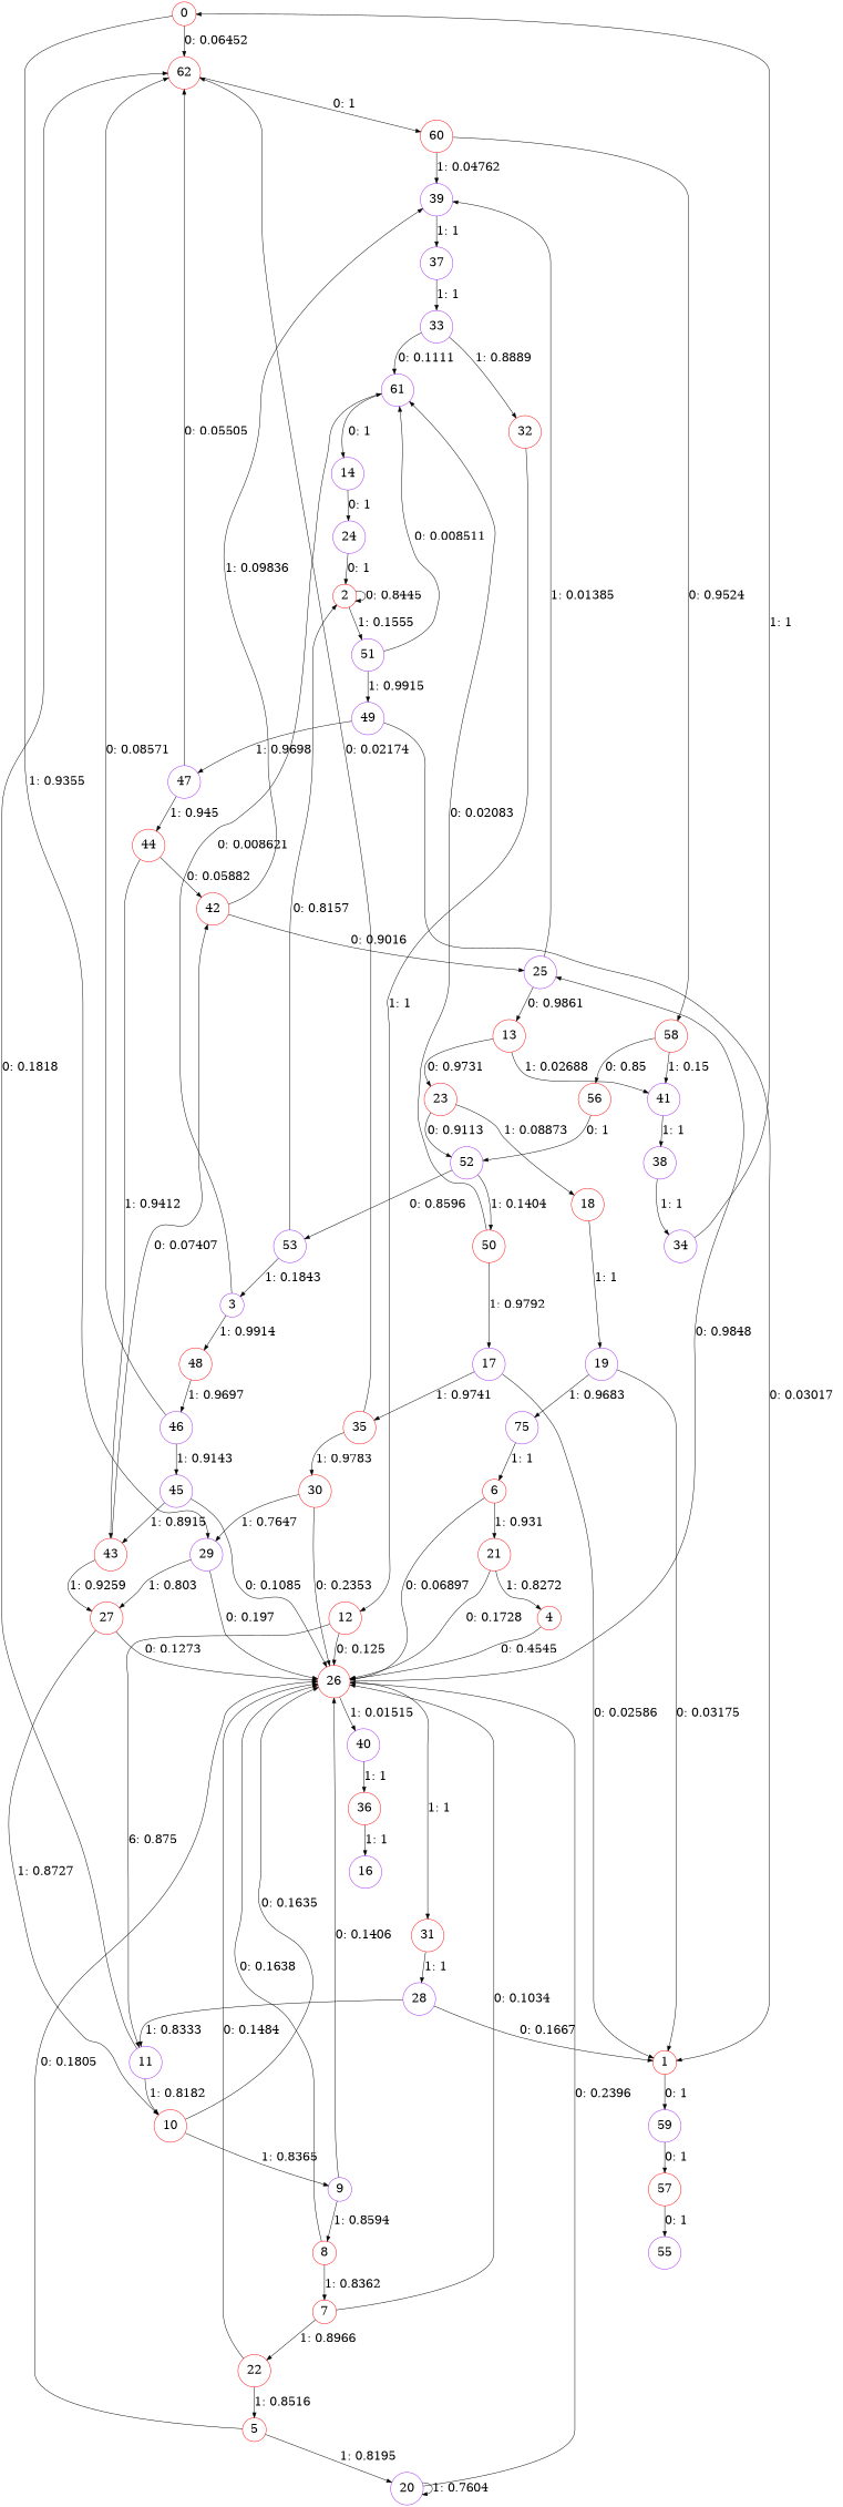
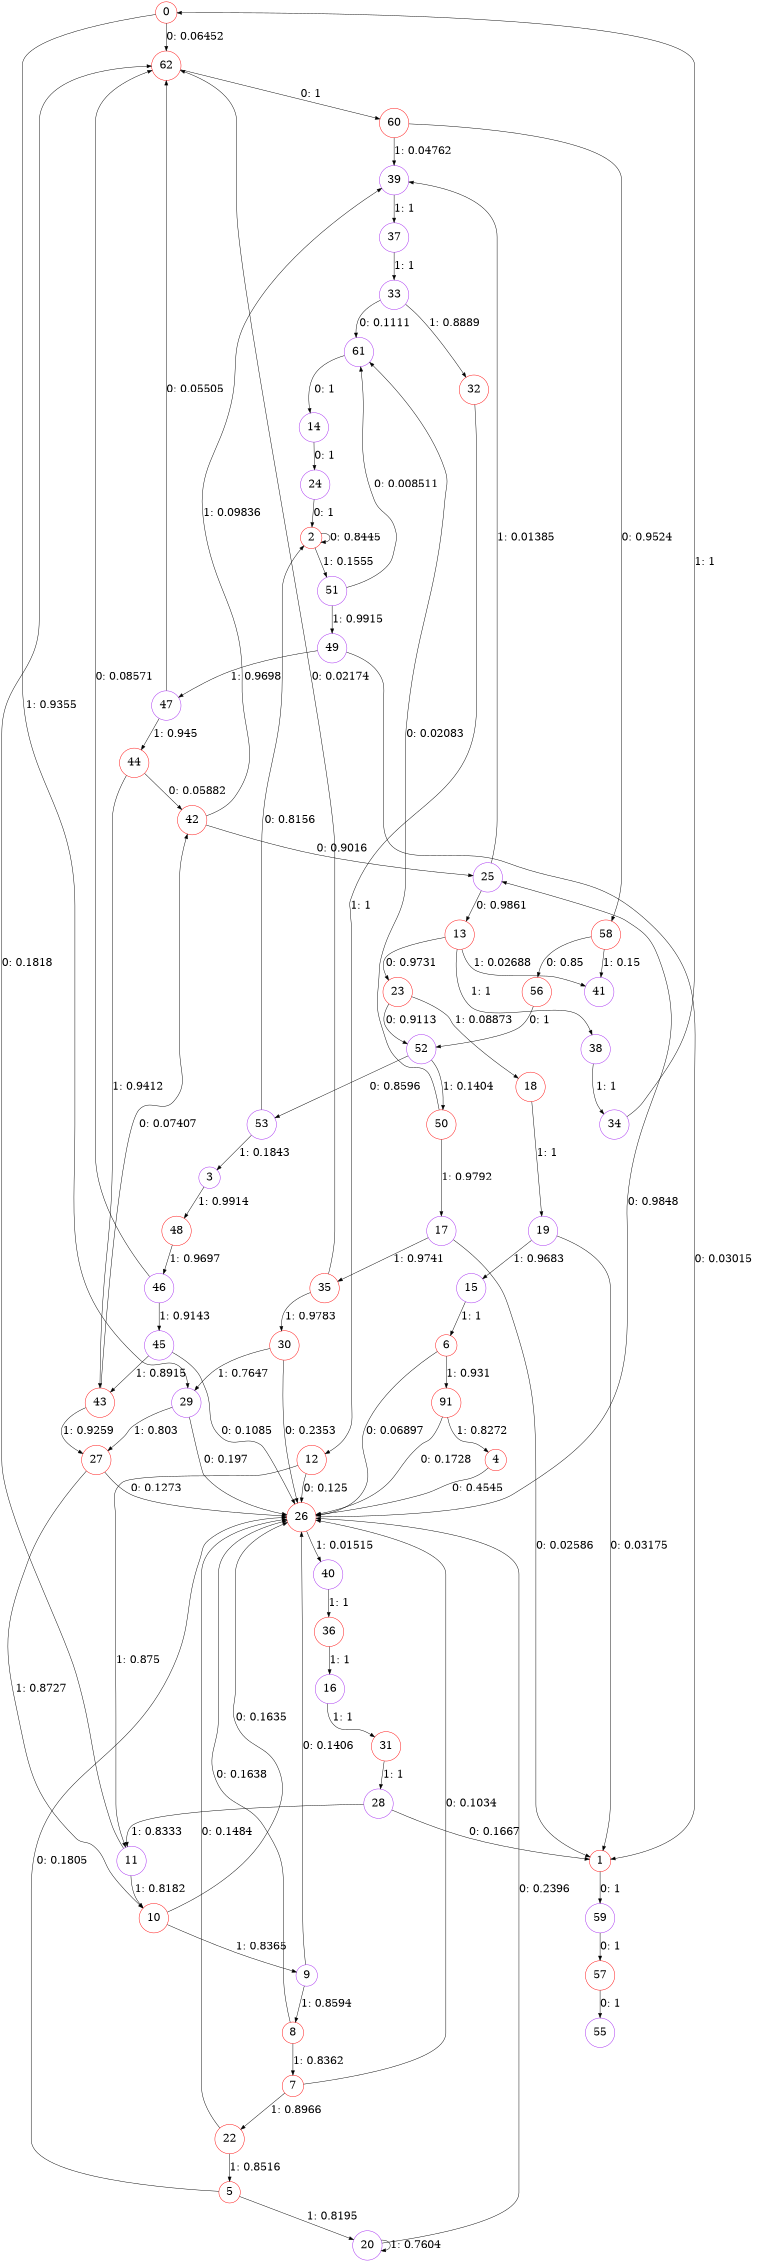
  digraph {
    node [color=red fontsize=24 shape=circle]
    edge [fontsize=24]
    0
    62
    29 [color=purple]
    60
    26
    27
    39 [color=purple]
    58
    25 [color=purple]
    40 [color=purple]
    10
    59 [color=purple]
    1
    57
    55 [color=purple]
    2
    51 [color=purple]
    61 [color=purple]
    49 [color=purple]
    14 [color=purple]
    47 [color=purple]
    3 [color=purple]
    48
    46 [color=purple]
    24 [color=purple]
    45 [color=purple]
    4
    9 [color=purple]
    13
    36
    8
    5
    20 [color=purple]
    6
-   21
+   21 [label=91]
    7
    22
    11 [color=purple]
    12
    23
    41 [color=purple]
    18
    52 [color=purple]
    38 [color=purple]
    19 [color=purple]
    50
    53 [color=purple]
    34 [color=purple]
-   15 [color=purple label=75]
+   15 [color=purple]
    16 [color=purple]
    31
    28 [color=purple]
    17 [color=purple]
    35
    30
    37 [color=purple]
    33 [color=purple]
    32
    42
    43
    44
    56
    0 -> 62 [label="0: 0.06452  "]
    0 -> 29 [label="1: 0.9355   "]
    62 -> 60 [label="0: 1        "]
    29 -> 26 [label="0: 0.197    "]
    29 -> 27 [label="1: 0.803    "]
    60 -> 39 [label="1: 0.04762  "]
    60 -> 58 [label="0: 0.9524   "]
    26 -> 25 [label="0: 0.9848   "]
    26 -> 40 [label="1: 0.01515  "]
    27 -> 26 [label="0: 0.1273   "]
    27 -> 10 [label="1: 0.8727   "]
    39 -> 37 [label="1: 1        "]
    58 -> 41 [label="1: 0.15     "]
    58 -> 56 [label="0: 0.85     "]
    25 -> 39 [label="1: 0.01385  "]
    25 -> 13 [label="0: 0.9861   "]
    40 -> 36 [label="1: 1        "]
    10 -> 26 [label="0: 0.1635   "]
    10 -> 9 [label="1: 0.8365   "]
    59 -> 57 [label="0: 1        "]
    1 -> 59 [label="0: 1        "]
    57 -> 55 [label="0: 1        "]
    2 -> 2 [label="0: 0.8445   "]
    2 -> 51 [label="1: 0.1555   "]
    51 -> 61 [label="0: 0.008511  "]
    51 -> 49 [label="1: 0.9915   "]
    61 -> 14 [label="0: 1        "]
-   49 -> 1 [label="0: 0.03017  "]
+   49 -> 1 [label="0: 0.03015  "]
    49 -> 47 [label="1: 0.9698   "]
    14 -> 24 [label="0: 1        "]
    47 -> 62 [label="0: 0.05505  "]
    47 -> 44 [label="1: 0.945    "]
-   3 -> 61 [label="0: 0.008621  "]
    3 -> 48 [label="1: 0.9914   "]
    48 -> 46 [label="1: 0.9697   "]
    46 -> 62 [label="0: 0.08571  "]
    46 -> 45 [label="1: 0.9143   "]
    24 -> 2 [label="0: 1        "]
    45 -> 26 [label="0: 0.1085   "]
    45 -> 43 [label="1: 0.8915   "]
    4 -> 26 [label="0: 0.4545   "]
    9 -> 26 [label="0: 0.1406   "]
    9 -> 8 [label="1: 0.8594   "]
    13 -> 23 [label="0: 0.9731   "]
    13 -> 41 [label="1: 0.02688  "]
    36 -> 16 [label="1: 1        "]
    8 -> 26 [label="0: 0.1638   "]
    8 -> 7 [label="1: 0.8362   "]
    5 -> 26 [label="0: 0.1805   "]
    5 -> 20 [label="1: 0.8195   "]
    20 -> 26 [label="0: 0.2396   "]
    20 -> 20 [label="1: 0.7604   "]
    6 -> 26 [label="0: 0.06897  "]
    6 -> 21 [label="1: 0.931    "]
    21 -> 26 [label="0: 0.1728   "]
    21 -> 4 [label="1: 0.8272   "]
    7 -> 26 [label="0: 0.1034   "]
    7 -> 22 [label="1: 0.8966   "]
    22 -> 26 [label="0: 0.1484   "]
    22 -> 5 [label="1: 0.8516   "]
    11 -> 62 [label="0: 0.1818   "]
    11 -> 10 [label="1: 0.8182   "]
    12 -> 26 [label="0: 0.125    "]
-   12 -> 11 [label="6: 0.875    "]
+   12 -> 11 [label="1: 0.875    "]
    23 -> 18 [label="1: 0.08873  "]
    23 -> 52 [label="0: 0.9113   "]
-   41 -> 38 [label="1: 1        "]
+   13 -> 38 [label="1: 1        "]
    18 -> 19 [label="1: 1        "]
    52 -> 50 [label="1: 0.1404   "]
    52 -> 53 [label="0: 0.8596   "]
    38 -> 34 [label="1: 1        "]
    19 -> 1 [label="0: 0.03175  "]
    19 -> 15 [label="1: 0.9683   "]
    50 -> 61 [label="0: 0.02083  "]
    50 -> 17 [label="1: 0.9792   "]
-   53 -> 2 [label="0: 0.8157   "]
+   53 -> 2 [label="0: 0.8156   "]
    53 -> 3 [label="1: 0.1843   "]
    34 -> 0 [label="1: 1        "]
    15 -> 6 [label="1: 1        "]
-   26 -> 31 [label="1: 1        "]
+   16 -> 31 [label="1: 1        "]
    31 -> 28 [label="1: 1        "]
    28 -> 1 [label="0: 0.1667   "]
    28 -> 11 [label="1: 0.8333   "]
    17 -> 1 [label="0: 0.02586  "]
    17 -> 35 [label="1: 0.9741   "]
    35 -> 62 [label="0: 0.02174  "]
    35 -> 30 [label="1: 0.9783   "]
    30 -> 29 [label="1: 0.7647   "]
    30 -> 26 [label="0: 0.2353   "]
    37 -> 33 [label="1: 1        "]
    33 -> 61 [label="0: 0.1111   "]
    33 -> 32 [label="1: 0.8889   "]
    32 -> 12 [label="1: 1        "]
    42 -> 39 [label="1: 0.09836  "]
    42 -> 25 [label="0: 0.9016   "]
    43 -> 27 [label="1: 0.9259   "]
    43 -> 42 [label="0: 0.07407  "]
    44 -> 42 [label="0: 0.05882  "]
    44 -> 43 [label="1: 0.9412   "]
    56 -> 52 [label="0: 1        "]
  }
